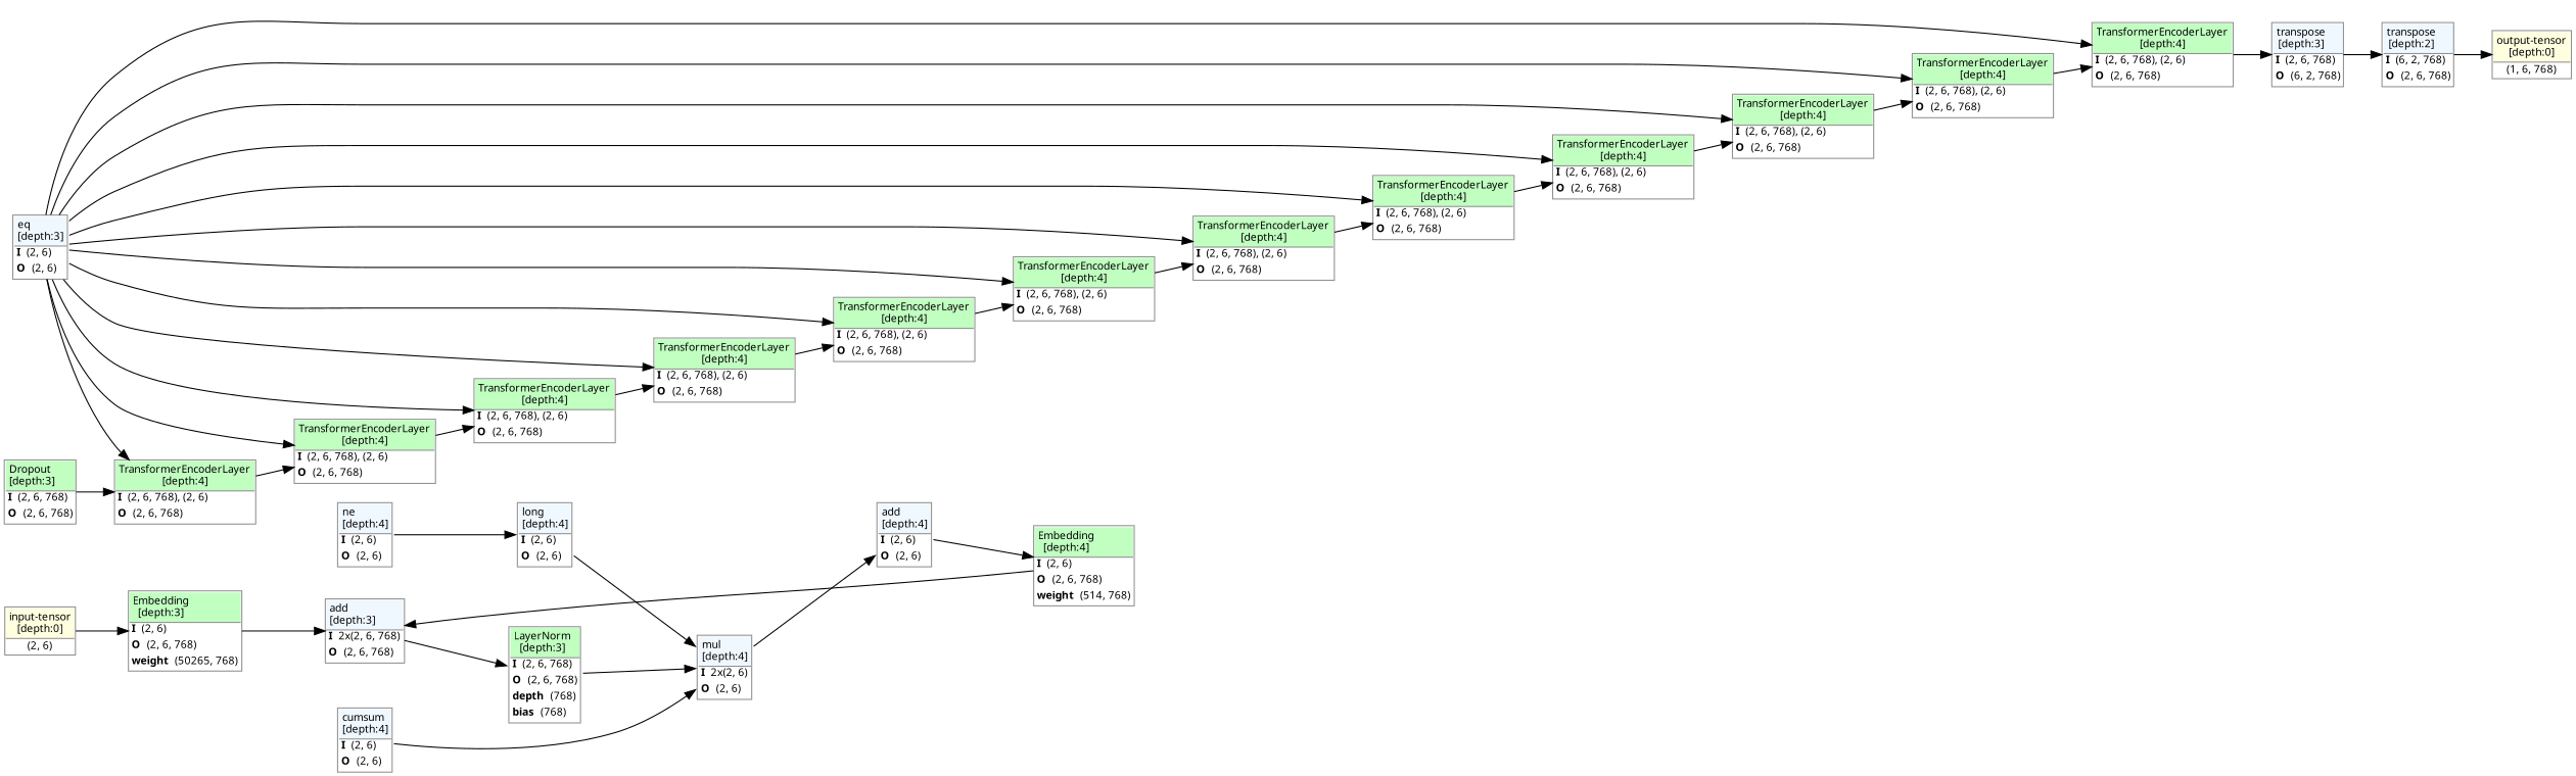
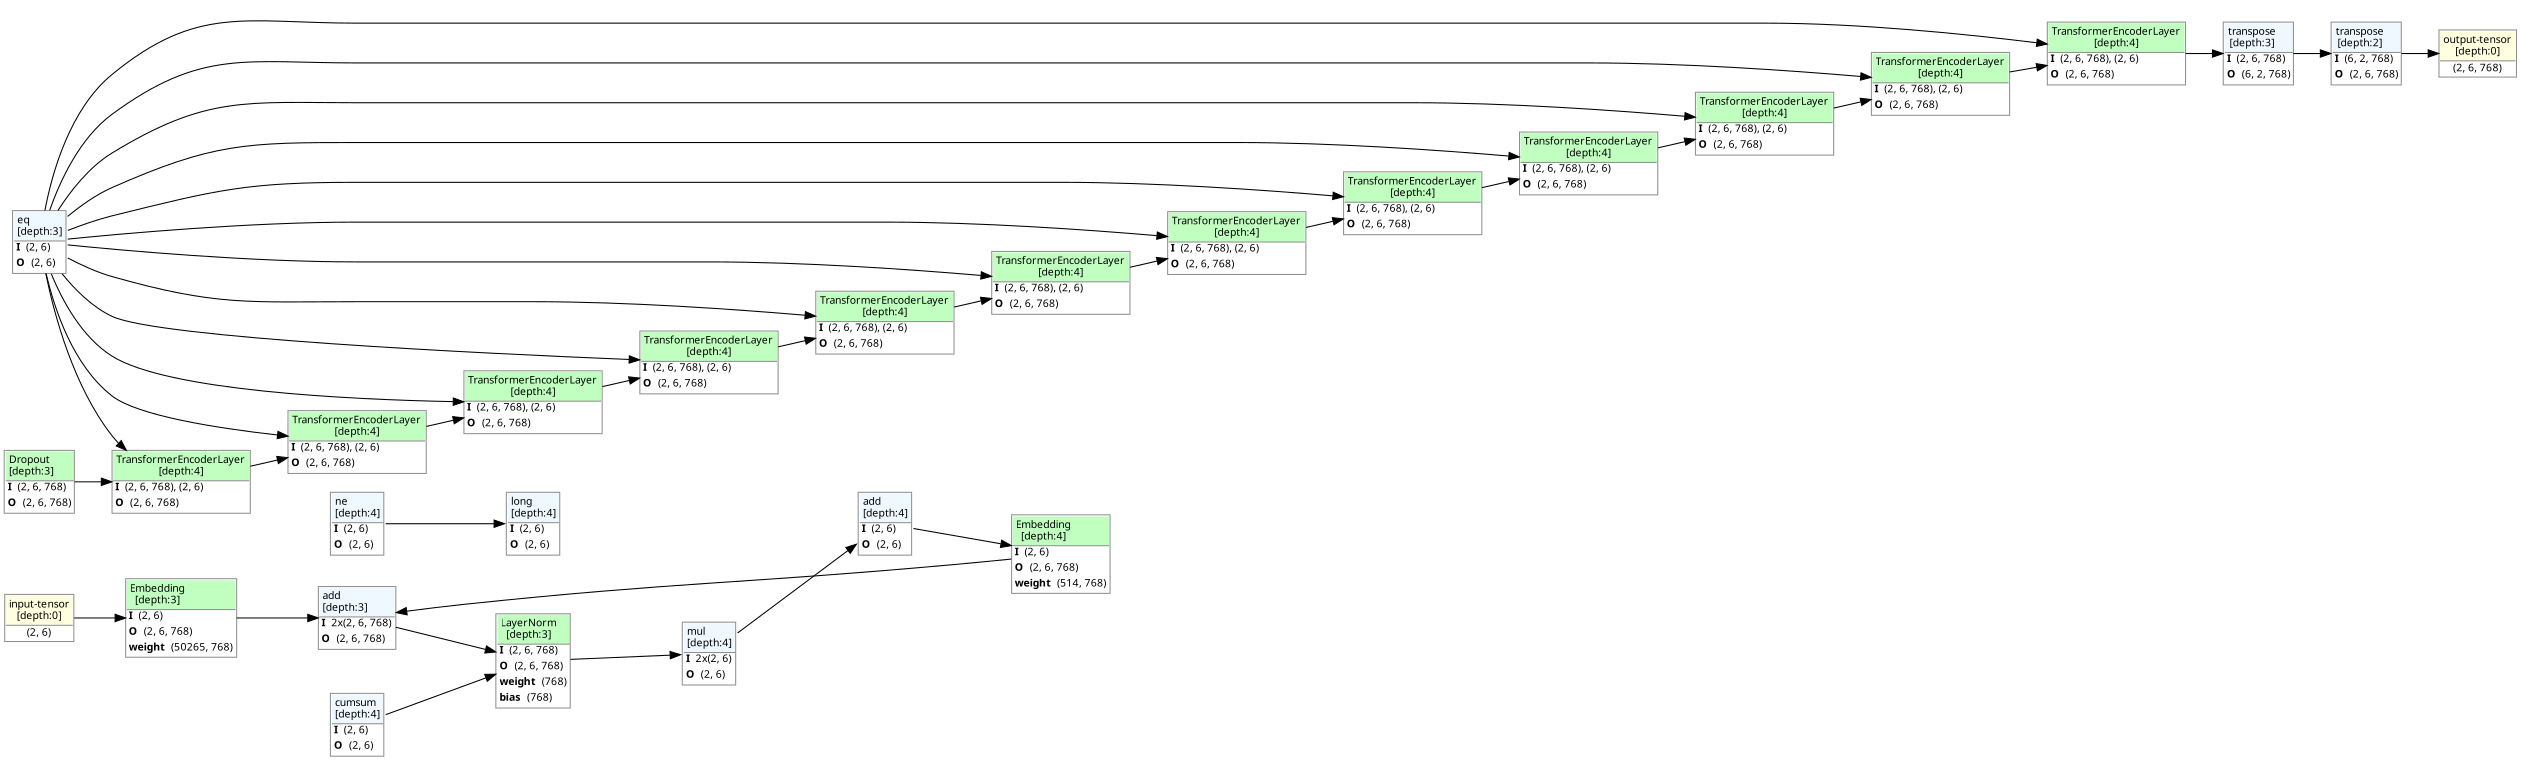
  strict digraph {
    ordering=in
    rankdir=LR
    node [align=left color="#909090" fillcolor="#ffffff90" fontname="Linux libertine" fontsize=10 margin=0 ranksep=0.1 shape=plaintext style=filled]
    edge [fontsize=10]
    n1 [height=0.2 label=<                     <TABLE BORDER="1" CELLBORDER="0"                     CELLSPACING="0" CELLPADDING="2">                         <TR>                             <TD BGCOLOR="lightyellow" ALIGN="LEFT"                             BORDER="1" SIDES="B"                             >input-tensor<BR ALIGN="LEFT"/>[depth:0]</TD>                         </TR>                         <TR>                             <TD>(2, 6)</TD>                         </TR>                                              </TABLE>>]
    n2 [height=0.2 label=<                     <TABLE BORDER="1" CELLBORDER="0"                     CELLSPACING="0" CELLPADDING="2">                         <TR>                             <TD BGCOLOR="darkseagreen1" ALIGN="LEFT"                             BORDER="1" SIDES="B"                             >Embedding<BR ALIGN="LEFT"/>[depth:3]</TD>                         </TR>                         <TR>                             <TD ALIGN="LEFT"><B>I</B> (2, 6)</TD>                         </TR>                         <TR>                             <TD ALIGN="LEFT"><B>O</B> (2, 6, 768)</TD>                         </TR>                                         <TR>                     <TD ALIGN="LEFT"><B>weight</B> (50265, 768)</TD>                 </TR>                     </TABLE>>]
    n3 [height=0.2 label=<                     <TABLE BORDER="1" CELLBORDER="0"                     CELLSPACING="0" CELLPADDING="2">                         <TR>                             <TD BGCOLOR="aliceblue" ALIGN="LEFT"                             BORDER="1" SIDES="B"                             >eq<BR ALIGN="LEFT"/>[depth:3]</TD>                         </TR>                         <TR>                             <TD ALIGN="LEFT"><B>I</B> (2, 6)</TD>                         </TR>                         <TR>                             <TD ALIGN="LEFT"><B>O</B> (2, 6)</TD>                         </TR>                                              </TABLE>>]
    n4 [height=0.2 label=<                     <TABLE BORDER="1" CELLBORDER="0"                     CELLSPACING="0" CELLPADDING="2">                         <TR>                             <TD BGCOLOR="darkseagreen1" ALIGN="LEFT"                             BORDER="1" SIDES="B"                             >TransformerEncoderLayer<BR ALIGN="LEFT"/>[depth:4]</TD>                         </TR>                         <TR>                             <TD ALIGN="LEFT"><B>I</B> (2, 6, 768), (2, 6)</TD>                         </TR>                         <TR>                             <TD ALIGN="LEFT"><B>O</B> (2, 6, 768)</TD>                         </TR>                                              </TABLE>>]
    n5 [height=0.2 label=<                     <TABLE BORDER="1" CELLBORDER="0"                     CELLSPACING="0" CELLPADDING="2">                         <TR>                             <TD BGCOLOR="darkseagreen1" ALIGN="LEFT"                             BORDER="1" SIDES="B"                             >TransformerEncoderLayer<BR ALIGN="LEFT"/>[depth:4]</TD>                         </TR>                         <TR>                             <TD ALIGN="LEFT"><B>I</B> (2, 6, 768), (2, 6)</TD>                         </TR>                         <TR>                             <TD ALIGN="LEFT"><B>O</B> (2, 6, 768)</TD>                         </TR>                                              </TABLE>>]
    n6 [height=0.2 label=<                     <TABLE BORDER="1" CELLBORDER="0"                     CELLSPACING="0" CELLPADDING="2">                         <TR>                             <TD BGCOLOR="darkseagreen1" ALIGN="LEFT"                             BORDER="1" SIDES="B"                             >TransformerEncoderLayer<BR ALIGN="LEFT"/>[depth:4]</TD>                         </TR>                         <TR>                             <TD ALIGN="LEFT"><B>I</B> (2, 6, 768), (2, 6)</TD>                         </TR>                         <TR>                             <TD ALIGN="LEFT"><B>O</B> (2, 6, 768)</TD>                         </TR>                                              </TABLE>>]
    n7 [height=0.2 label=<                     <TABLE BORDER="1" CELLBORDER="0"                     CELLSPACING="0" CELLPADDING="2">                         <TR>                             <TD BGCOLOR="darkseagreen1" ALIGN="LEFT"                             BORDER="1" SIDES="B"                             >TransformerEncoderLayer<BR ALIGN="LEFT"/>[depth:4]</TD>                         </TR>                         <TR>                             <TD ALIGN="LEFT"><B>I</B> (2, 6, 768), (2, 6)</TD>                         </TR>                         <TR>                             <TD ALIGN="LEFT"><B>O</B> (2, 6, 768)</TD>                         </TR>                                              </TABLE>>]
    n8 [height=0.2 label=<                     <TABLE BORDER="1" CELLBORDER="0"                     CELLSPACING="0" CELLPADDING="2">                         <TR>                             <TD BGCOLOR="darkseagreen1" ALIGN="LEFT"                             BORDER="1" SIDES="B"                             >TransformerEncoderLayer<BR ALIGN="LEFT"/>[depth:4]</TD>                         </TR>                         <TR>                             <TD ALIGN="LEFT"><B>I</B> (2, 6, 768), (2, 6)</TD>                         </TR>                         <TR>                             <TD ALIGN="LEFT"><B>O</B> (2, 6, 768)</TD>                         </TR>                                              </TABLE>>]
    n9 [height=0.2 label=<                     <TABLE BORDER="1" CELLBORDER="0"                     CELLSPACING="0" CELLPADDING="2">                         <TR>                             <TD BGCOLOR="darkseagreen1" ALIGN="LEFT"                             BORDER="1" SIDES="B"                             >TransformerEncoderLayer<BR ALIGN="LEFT"/>[depth:4]</TD>                         </TR>                         <TR>                             <TD ALIGN="LEFT"><B>I</B> (2, 6, 768), (2, 6)</TD>                         </TR>                         <TR>                             <TD ALIGN="LEFT"><B>O</B> (2, 6, 768)</TD>                         </TR>                                              </TABLE>>]
    n10 [height=0.2 label=<                     <TABLE BORDER="1" CELLBORDER="0"                     CELLSPACING="0" CELLPADDING="2">                         <TR>                             <TD BGCOLOR="darkseagreen1" ALIGN="LEFT"                             BORDER="1" SIDES="B"                             >TransformerEncoderLayer<BR ALIGN="LEFT"/>[depth:4]</TD>                         </TR>                         <TR>                             <TD ALIGN="LEFT"><B>I</B> (2, 6, 768), (2, 6)</TD>                         </TR>                         <TR>                             <TD ALIGN="LEFT"><B>O</B> (2, 6, 768)</TD>                         </TR>                                              </TABLE>>]
    n11 [height=0.2 label=<                     <TABLE BORDER="1" CELLBORDER="0"                     CELLSPACING="0" CELLPADDING="2">                         <TR>                             <TD BGCOLOR="darkseagreen1" ALIGN="LEFT"                             BORDER="1" SIDES="B"                             >TransformerEncoderLayer<BR ALIGN="LEFT"/>[depth:4]</TD>                         </TR>                         <TR>                             <TD ALIGN="LEFT"><B>I</B> (2, 6, 768), (2, 6)</TD>                         </TR>                         <TR>                             <TD ALIGN="LEFT"><B>O</B> (2, 6, 768)</TD>                         </TR>                                              </TABLE>>]
    n12 [height=0.2 label=<                     <TABLE BORDER="1" CELLBORDER="0"                     CELLSPACING="0" CELLPADDING="2">                         <TR>                             <TD BGCOLOR="darkseagreen1" ALIGN="LEFT"                             BORDER="1" SIDES="B"                             >TransformerEncoderLayer<BR ALIGN="LEFT"/>[depth:4]</TD>                         </TR>                         <TR>                             <TD ALIGN="LEFT"><B>I</B> (2, 6, 768), (2, 6)</TD>                         </TR>                         <TR>                             <TD ALIGN="LEFT"><B>O</B> (2, 6, 768)</TD>                         </TR>                                              </TABLE>>]
    n13 [height=0.2 label=<                     <TABLE BORDER="1" CELLBORDER="0"                     CELLSPACING="0" CELLPADDING="2">                         <TR>                             <TD BGCOLOR="darkseagreen1" ALIGN="LEFT"                             BORDER="1" SIDES="B"                             >TransformerEncoderLayer<BR ALIGN="LEFT"/>[depth:4]</TD>                         </TR>                         <TR>                             <TD ALIGN="LEFT"><B>I</B> (2, 6, 768), (2, 6)</TD>                         </TR>                         <TR>                             <TD ALIGN="LEFT"><B>O</B> (2, 6, 768)</TD>                         </TR>                                              </TABLE>>]
    n14 [height=0.2 label=<                     <TABLE BORDER="1" CELLBORDER="0"                     CELLSPACING="0" CELLPADDING="2">                         <TR>                             <TD BGCOLOR="darkseagreen1" ALIGN="LEFT"                             BORDER="1" SIDES="B"                             >TransformerEncoderLayer<BR ALIGN="LEFT"/>[depth:4]</TD>                         </TR>                         <TR>                             <TD ALIGN="LEFT"><B>I</B> (2, 6, 768), (2, 6)</TD>                         </TR>                         <TR>                             <TD ALIGN="LEFT"><B>O</B> (2, 6, 768)</TD>                         </TR>                                              </TABLE>>]
    n15 [height=0.2 label=<                     <TABLE BORDER="1" CELLBORDER="0"                     CELLSPACING="0" CELLPADDING="2">                         <TR>                             <TD BGCOLOR="darkseagreen1" ALIGN="LEFT"                             BORDER="1" SIDES="B"                             >TransformerEncoderLayer<BR ALIGN="LEFT"/>[depth:4]</TD>                         </TR>                         <TR>                             <TD ALIGN="LEFT"><B>I</B> (2, 6, 768), (2, 6)</TD>                         </TR>                         <TR>                             <TD ALIGN="LEFT"><B>O</B> (2, 6, 768)</TD>                         </TR>                                              </TABLE>>]
    n16 [height=0.2 label=<                     <TABLE BORDER="1" CELLBORDER="0"                     CELLSPACING="0" CELLPADDING="2">                         <TR>                             <TD BGCOLOR="aliceblue" ALIGN="LEFT"                             BORDER="1" SIDES="B"                             >add<BR ALIGN="LEFT"/>[depth:3]</TD>                         </TR>                         <TR>                             <TD ALIGN="LEFT"><B>I</B> 2x(2, 6, 768)</TD>                         </TR>                         <TR>                             <TD ALIGN="LEFT"><B>O</B> (2, 6, 768)</TD>                         </TR>                                              </TABLE>>]
    n17 [height=0.2 label=<                     <TABLE BORDER="1" CELLBORDER="0"                     CELLSPACING="0" CELLPADDING="2">                         <TR>                             <TD BGCOLOR="aliceblue" ALIGN="LEFT"                             BORDER="1" SIDES="B"                             >ne<BR ALIGN="LEFT"/>[depth:4]</TD>                         </TR>                         <TR>                             <TD ALIGN="LEFT"><B>I</B> (2, 6)</TD>                         </TR>                         <TR>                             <TD ALIGN="LEFT"><B>O</B> (2, 6)</TD>                         </TR>                                              </TABLE>>]
    n18 [height=0.2 label=<                     <TABLE BORDER="1" CELLBORDER="0"                     CELLSPACING="0" CELLPADDING="2">                         <TR>                             <TD BGCOLOR="aliceblue" ALIGN="LEFT"                             BORDER="1" SIDES="B"                             >long<BR ALIGN="LEFT"/>[depth:4]</TD>                         </TR>                         <TR>                             <TD ALIGN="LEFT"><B>I</B> (2, 6)</TD>                         </TR>                         <TR>                             <TD ALIGN="LEFT"><B>O</B> (2, 6)</TD>                         </TR>                                              </TABLE>>]
    n19 [height=0.2 label=<                     <TABLE BORDER="1" CELLBORDER="0"                     CELLSPACING="0" CELLPADDING="2">                         <TR>                             <TD BGCOLOR="aliceblue" ALIGN="LEFT"                             BORDER="1" SIDES="B"                             >transpose<BR ALIGN="LEFT"/>[depth:3]</TD>                         </TR>                         <TR>                             <TD ALIGN="LEFT"><B>I</B> (2, 6, 768)</TD>                         </TR>                         <TR>                             <TD ALIGN="LEFT"><B>O</B> (6, 2, 768)</TD>                         </TR>                                              </TABLE>>]
-   n20 [height=0.2 label=<                     <TABLE BORDER="1" CELLBORDER="0"                     CELLSPACING="0" CELLPADDING="2">                         <TR>                             <TD BGCOLOR="darkseagreen1" ALIGN="LEFT"                             BORDER="1" SIDES="B"                             >LayerNorm<BR ALIGN="LEFT"/>[depth:3]</TD>                         </TR>                         <TR>                             <TD ALIGN="LEFT"><B>I</B> (2, 6, 768)</TD>                         </TR>                         <TR>                             <TD ALIGN="LEFT"><B>O</B> (2, 6, 768)</TD>                         </TR>                                         <TR>                     <TD ALIGN="LEFT"><B>depth</B> (768)</TD>                 </TR>                 <TR>                     <TD ALIGN="LEFT"><B>bias</B> (768)</TD>                 </TR>                     </TABLE>>]
+   n20 [height=0.2 label=<                     <TABLE BORDER="1" CELLBORDER="0"                     CELLSPACING="0" CELLPADDING="2">                         <TR>                             <TD BGCOLOR="darkseagreen1" ALIGN="LEFT"                             BORDER="1" SIDES="B"                             >LayerNorm<BR ALIGN="LEFT"/>[depth:3]</TD>                         </TR>                         <TR>                             <TD ALIGN="LEFT"><B>I</B> (2, 6, 768)</TD>                         </TR>                         <TR>                             <TD ALIGN="LEFT"><B>O</B> (2, 6, 768)</TD>                         </TR>                                         <TR>                     <TD ALIGN="LEFT"><B>weight</B> (768)</TD>                 </TR>                 <TR>                     <TD ALIGN="LEFT"><B>bias</B> (768)</TD>                 </TR>                     </TABLE>>]
    n21 [height=0.2 label=<                     <TABLE BORDER="1" CELLBORDER="0"                     CELLSPACING="0" CELLPADDING="2">                         <TR>                             <TD BGCOLOR="aliceblue" ALIGN="LEFT"                             BORDER="1" SIDES="B"                             >mul<BR ALIGN="LEFT"/>[depth:4]</TD>                         </TR>                         <TR>                             <TD ALIGN="LEFT"><B>I</B> 2x(2, 6)</TD>                         </TR>                         <TR>                             <TD ALIGN="LEFT"><B>O</B> (2, 6)</TD>                         </TR>                                              </TABLE>>]
    n22 [height=0.2 label=<                     <TABLE BORDER="1" CELLBORDER="0"                     CELLSPACING="0" CELLPADDING="2">                         <TR>                             <TD BGCOLOR="aliceblue" ALIGN="LEFT"                             BORDER="1" SIDES="B"                             >cumsum<BR ALIGN="LEFT"/>[depth:4]</TD>                         </TR>                         <TR>                             <TD ALIGN="LEFT"><B>I</B> (2, 6)</TD>                         </TR>                         <TR>                             <TD ALIGN="LEFT"><B>O</B> (2, 6)</TD>                         </TR>                                              </TABLE>>]
    n23 [height=0.2 label=<                     <TABLE BORDER="1" CELLBORDER="0"                     CELLSPACING="0" CELLPADDING="2">                         <TR>                             <TD BGCOLOR="aliceblue" ALIGN="LEFT"                             BORDER="1" SIDES="B"                             >add<BR ALIGN="LEFT"/>[depth:4]</TD>                         </TR>                         <TR>                             <TD ALIGN="LEFT"><B>I</B> (2, 6)</TD>                         </TR>                         <TR>                             <TD ALIGN="LEFT"><B>O</B> (2, 6)</TD>                         </TR>                                              </TABLE>>]
    n24 [height=0.2 label=<                     <TABLE BORDER="1" CELLBORDER="0"                     CELLSPACING="0" CELLPADDING="2">                         <TR>                             <TD BGCOLOR="darkseagreen1" ALIGN="LEFT"                             BORDER="1" SIDES="B"                             >Embedding<BR ALIGN="LEFT"/>[depth:4]</TD>                         </TR>                         <TR>                             <TD ALIGN="LEFT"><B>I</B> (2, 6)</TD>                         </TR>                         <TR>                             <TD ALIGN="LEFT"><B>O</B> (2, 6, 768)</TD>                         </TR>                                         <TR>                     <TD ALIGN="LEFT"><B>weight</B> (514, 768)</TD>                 </TR>                     </TABLE>>]
    n25 [height=0.2 label=<                     <TABLE BORDER="1" CELLBORDER="0"                     CELLSPACING="0" CELLPADDING="2">                         <TR>                             <TD BGCOLOR="darkseagreen1" ALIGN="LEFT"                             BORDER="1" SIDES="B"                             >Dropout<BR ALIGN="LEFT"/>[depth:3]</TD>                         </TR>                         <TR>                             <TD ALIGN="LEFT"><B>I</B> (2, 6, 768)</TD>                         </TR>                         <TR>                             <TD ALIGN="LEFT"><B>O</B> (2, 6, 768)</TD>                         </TR>                                              </TABLE>>]
    n26 [height=0.2 label=<                     <TABLE BORDER="1" CELLBORDER="0"                     CELLSPACING="0" CELLPADDING="2">                         <TR>                             <TD BGCOLOR="aliceblue" ALIGN="LEFT"                             BORDER="1" SIDES="B"                             >transpose<BR ALIGN="LEFT"/>[depth:2]</TD>                         </TR>                         <TR>                             <TD ALIGN="LEFT"><B>I</B> (6, 2, 768)</TD>                         </TR>                         <TR>                             <TD ALIGN="LEFT"><B>O</B> (2, 6, 768)</TD>                         </TR>                                              </TABLE>>]
-   n27 [height=0.2 label=<                     <TABLE BORDER="1" CELLBORDER="0"                     CELLSPACING="0" CELLPADDING="2">                         <TR>                             <TD BGCOLOR="lightyellow" ALIGN="LEFT"                             BORDER="1" SIDES="B"                             >output-tensor<BR ALIGN="LEFT"/>[depth:0]</TD>                         </TR>                         <TR>                             <TD>(1, 6, 768)</TD>                         </TR>                                              </TABLE>>]
+   n27 [height=0.2 label=<                     <TABLE BORDER="1" CELLBORDER="0"                     CELLSPACING="0" CELLPADDING="2">                         <TR>                             <TD BGCOLOR="lightyellow" ALIGN="LEFT"                             BORDER="1" SIDES="B"                             >output-tensor<BR ALIGN="LEFT"/>[depth:0]</TD>                         </TR>                         <TR>                             <TD>(2, 6, 768)</TD>                         </TR>                                              </TABLE>>]
    n1 -> n2
    n2 -> n16
    n3 -> n4
    n3 -> n5
    n3 -> n6
    n3 -> n7
    n3 -> n8
    n3 -> n9
    n3 -> n10
    n3 -> n11
    n3 -> n12
    n3 -> n13
    n3 -> n14
    n3 -> n15
    n4 -> n5
    n5 -> n6
    n6 -> n7
    n7 -> n8
    n8 -> n9
    n9 -> n10
    n10 -> n11
    n11 -> n12
    n12 -> n13
    n13 -> n14
    n14 -> n15
    n15 -> n19
    n16 -> n20
    n17 -> n18
-   n18 -> n21
    n19 -> n26
    n20 -> n21
    n21 -> n23
-   n22 -> n21
+   n22 -> n20
    n23 -> n24
    n24 -> n16
    n25 -> n4
    n26 -> n27
  }
